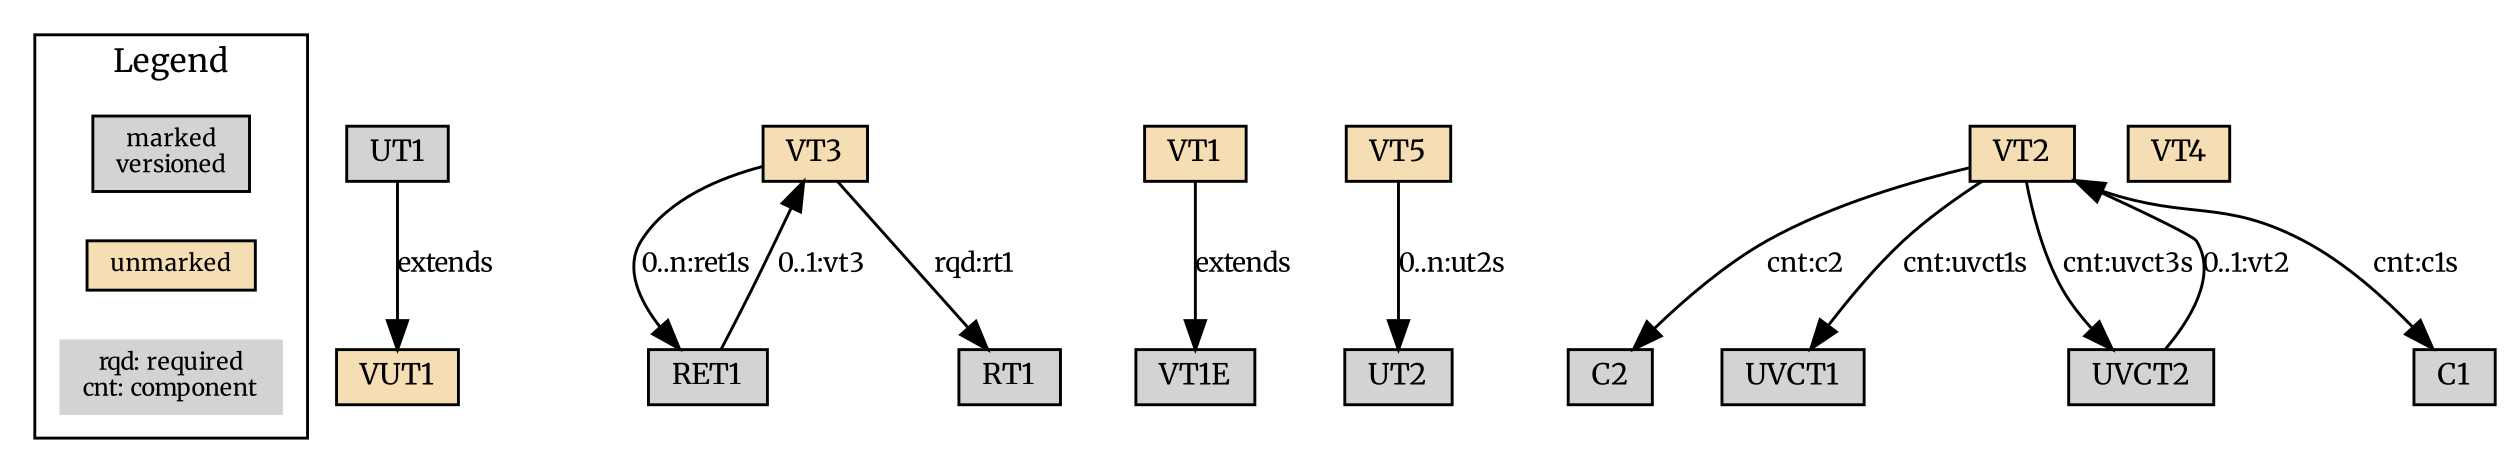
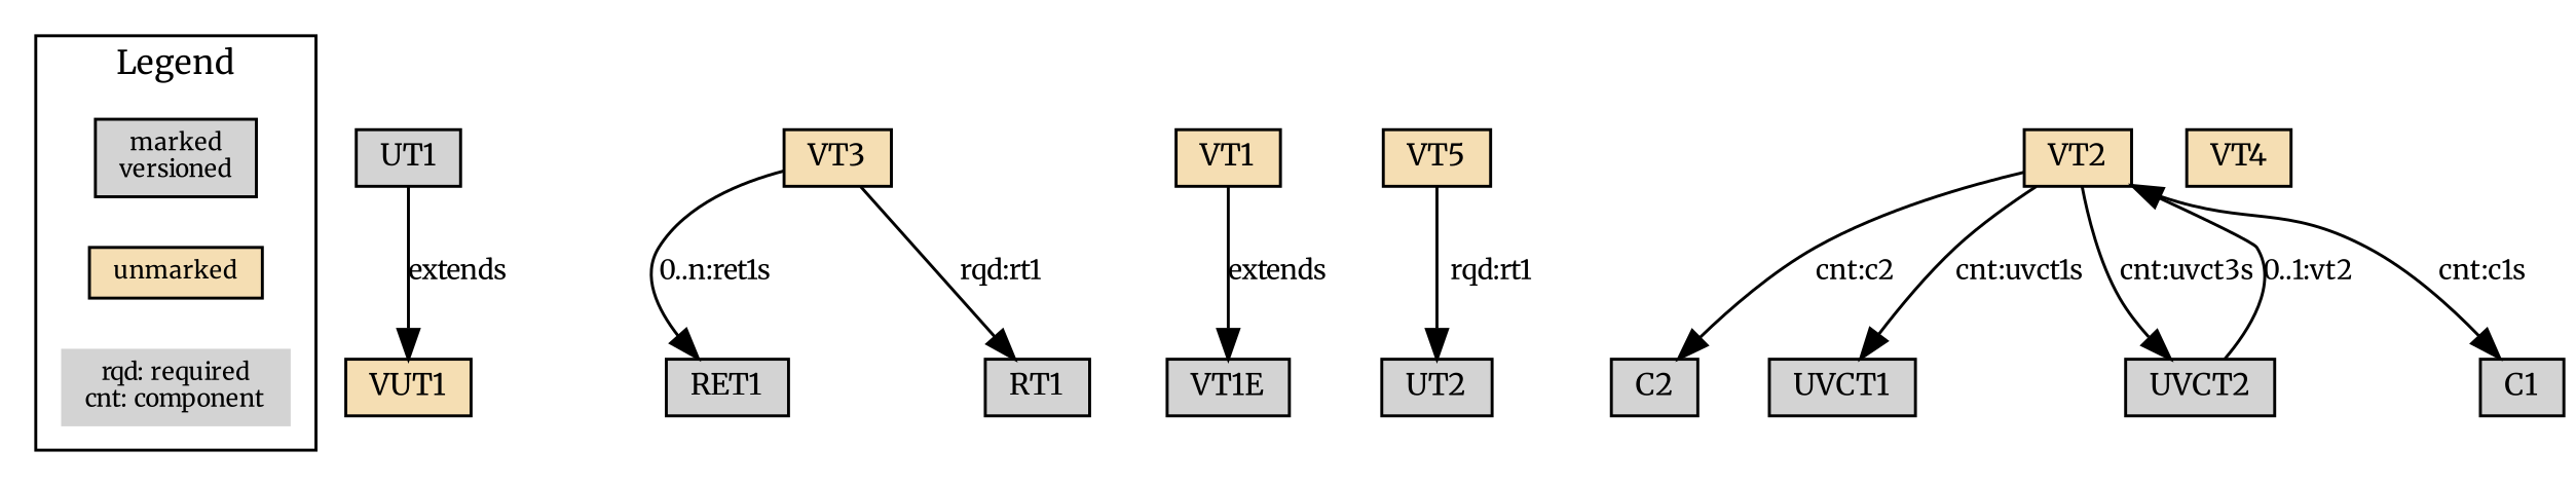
  digraph {
    fontname=Merriweather
    ranksep=0.05
    node [fontname=Merriweather fontsize=10 shape=box style=filled]
    edge [fontname=Merriweather style=solid fontsize=9 minlen=2]
    n1 [fillcolor=lightgrey fontsize=8 height=0.2 label="marked\nversioned" width=0.2]
    n2 [fillcolor=Wheat fontsize=8 height=0.2 label=unmarked width=0.2]
    n3 [fontsize=8 height=0.2 label="rqd: required\ncnt: component" shape=plaintext width=0.2]
    VUT1 [fillcolor=Wheat height=0.2 width=0.2]
    VT3 [fillcolor=Wheat height=0.2 width=0.2]
    RET1 [height=0.2 width=0.2]
    RT1 [height=0.2 width=0.2]
    VT1 [fillcolor=Wheat height=0.2 width=0.2]
    VT1E [height=0.2 width=0.2]
    VT5 [fillcolor=Wheat height=0.2 width=0.2]
    UT2 [height=0.2 width=0.2]
    VT2 [fillcolor=Wheat height=0.2 width=0.2]
    C2 [height=0.2 width=0.2]
    UVCT1 [height=0.2 width=0.2]
    UVCT2 [height=0.2 width=0.2]
    C1 [height=0.2 width=0.2]
    VT4 [fillcolor=Wheat height=0.2 width=0.2]
    UT1 [height=0.2 width=0.2]
    subgraph cluster_1 {
      fontsize=11
      label=Legend
      n1
      n2
      n3
    }
    n1 -> n2 [style=invis fontsize="" minlen=""]
    n2 -> n3 [style=invis fontsize="" minlen=""]
    VT3 -> RET1 [label="0..n:ret1s"]
    VT3 -> RT1 [label="rqd:rt1"]
-   RET1 -> VT3 [label="0..1:vt3"]
    VT1 -> VT1E [label=extends]
-   VT5 -> UT2 [label="0..n:ut2s"]
+   VT5 -> UT2 [label="rqd:rt1"]
    VT2 -> C2 [label="cnt:c2"]
    VT2 -> UVCT1 [label="cnt:uvct1s"]
    VT2 -> UVCT2 [label="cnt:uvct3s"]
    VT2 -> C1 [label="cnt:c1s"]
    UVCT2 -> VT2 [label="0..1:vt2"]
    UT1 -> VUT1 [label=extends]
  }
